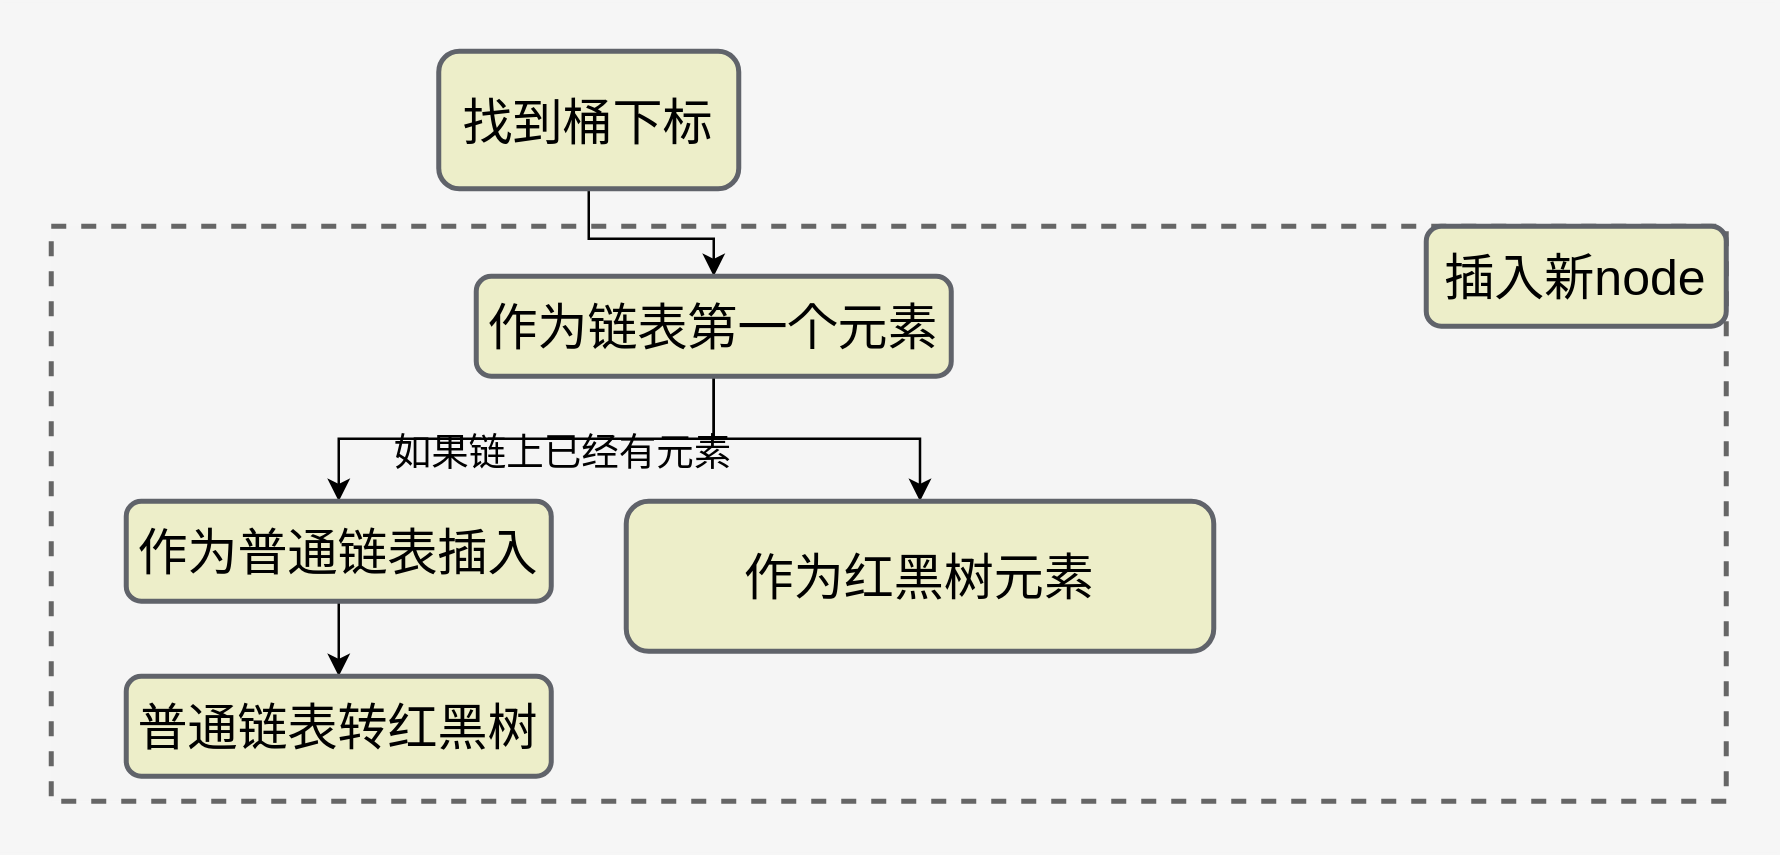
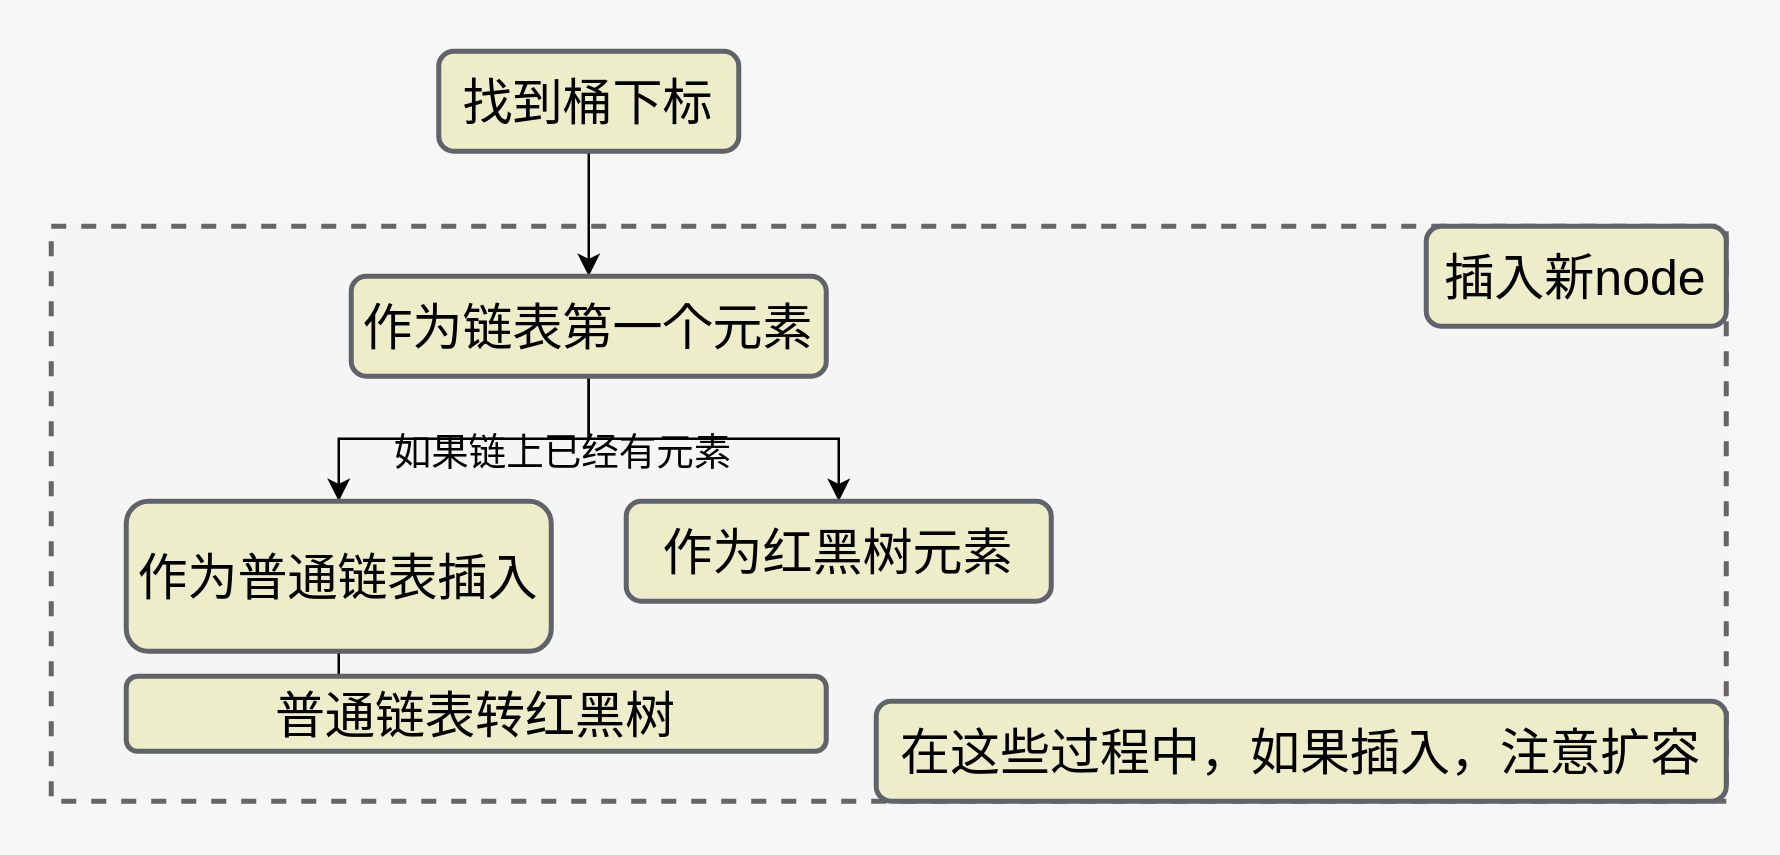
  <mxCell id="0" />
  <mxCell id="1" parent="0" />
  <mxCell id="2" value="" style="rounded=0;whiteSpace=wrap;html=1;strokeColor=#666666;strokeWidth=2;fontSize=20;fillColor=#f5f5f5;dashed=1;fontColor=#333333;" vertex="1" parent="1"><mxGeometry x="20" y="90" width="670" height="230" as="geometry" /></mxCell>
  <mxCell id="3" style="edgeStyle=orthogonalEdgeStyle;rounded=0;orthogonalLoop=1;jettySize=auto;html=1;exitX=0.5;exitY=1;exitDx=0;exitDy=0;fontSize=20;" edge="1" parent="1" source="4" target="8"><mxGeometry relative="1" as="geometry" /></mxCell>
- <mxCell id="4" value="找到桶下标" style="text;html=1;align=center;verticalAlign=middle;whiteSpace=wrap;rounded=1;fontSize=20;fillColor=#EDEEC9;strokeWidth=2;strokeColor=#60636A;" vertex="1" parent="1"><mxGeometry x="175" y="20" width="120" height="55" as="geometry" /></mxCell>
+ <mxCell id="4" value="找到桶下标" style="text;html=1;align=center;verticalAlign=middle;whiteSpace=wrap;rounded=1;fontSize=20;fillColor=#EDEEC9;strokeWidth=2;strokeColor=#60636A;" vertex="1" parent="1"><mxGeometry x="175" y="20" width="120" height="40" as="geometry" /></mxCell>
  <mxCell id="5" value="插入新node" style="text;html=1;strokeColor=#60636A;fillColor=#EDEEC9;align=center;verticalAlign=middle;whiteSpace=wrap;rounded=1;fontSize=20;strokeWidth=2;" vertex="1" parent="1"><mxGeometry x="570" y="90" width="120" height="40" as="geometry" /></mxCell>
  <mxCell id="6" style="edgeStyle=orthogonalEdgeStyle;rounded=0;orthogonalLoop=1;jettySize=auto;html=1;exitX=0.5;exitY=1;exitDx=0;exitDy=0;fontSize=20;" edge="1" parent="1" source="8" target="11"><mxGeometry relative="1" as="geometry" /></mxCell>
  <mxCell id="7" style="edgeStyle=orthogonalEdgeStyle;rounded=0;orthogonalLoop=1;jettySize=auto;html=1;exitX=0.5;exitY=1;exitDx=0;exitDy=0;entryX=0.5;entryY=0;entryDx=0;entryDy=0;fontSize=20;" edge="1" parent="1" source="8" target="9"><mxGeometry relative="1" as="geometry" /></mxCell>
- <mxCell id="8" value="作为链表第一个元素" style="text;html=1;strokeColor=#60636A;fillColor=#EDEEC9;align=center;verticalAlign=middle;whiteSpace=wrap;rounded=1;fontSize=20;strokeWidth=2;" vertex="1" parent="1"><mxGeometry x="190" y="110" width="190" height="40" as="geometry" /></mxCell>
- <mxCell id="9" value="作为红黑树元素" style="text;html=1;strokeColor=#60636A;fillColor=#EDEEC9;align=center;verticalAlign=middle;whiteSpace=wrap;rounded=1;fontSize=20;strokeWidth=2;" vertex="1" parent="1"><mxGeometry x="250" y="200" width="235" height="60" as="geometry" /></mxCell>
+ <mxCell id="8" value="作为链表第一个元素" style="text;html=1;strokeColor=#60636A;fillColor=#EDEEC9;align=center;verticalAlign=middle;whiteSpace=wrap;rounded=1;fontSize=20;strokeWidth=2;" vertex="1" parent="1"><mxGeometry x="140" y="110" width="190" height="40" as="geometry" /></mxCell>
+ <mxCell id="9" value="作为红黑树元素" style="text;html=1;strokeColor=#60636A;fillColor=#EDEEC9;align=center;verticalAlign=middle;whiteSpace=wrap;rounded=1;fontSize=20;strokeWidth=2;" vertex="1" parent="1"><mxGeometry x="250" y="200" width="170" height="40" as="geometry" /></mxCell>
  <mxCell id="10" style="edgeStyle=orthogonalEdgeStyle;rounded=0;orthogonalLoop=1;jettySize=auto;html=1;exitX=0.5;exitY=1;exitDx=0;exitDy=0;entryX=0.5;entryY=0;entryDx=0;entryDy=0;fontSize=20;" edge="1" parent="1" source="11" target="12"><mxGeometry relative="1" as="geometry" /></mxCell>
- <mxCell id="11" value="作为普通链表插入" style="text;html=1;strokeColor=#60636A;fillColor=#EDEEC9;align=center;verticalAlign=middle;whiteSpace=wrap;rounded=1;fontSize=20;strokeWidth=2;" vertex="1" parent="1"><mxGeometry x="50" y="200" width="170" height="40" as="geometry" /></mxCell>
- <mxCell id="12" value="普通链表转红黑树" style="text;html=1;strokeColor=#60636A;fillColor=#EDEEC9;align=center;verticalAlign=middle;whiteSpace=wrap;rounded=1;fontSize=20;strokeWidth=2;" vertex="1" parent="1"><mxGeometry x="50" y="270" width="170" height="40" as="geometry" /></mxCell>
+ <mxCell id="11" value="作为普通链表插入" style="text;html=1;strokeColor=#60636A;fillColor=#EDEEC9;align=center;verticalAlign=middle;whiteSpace=wrap;rounded=1;fontSize=20;strokeWidth=2;" vertex="1" parent="1"><mxGeometry x="50" y="200" width="170" height="60" as="geometry" /></mxCell>
+ <mxCell id="12" value="普通链表转红黑树" style="text;html=1;strokeColor=#60636A;fillColor=#EDEEC9;align=center;verticalAlign=middle;whiteSpace=wrap;rounded=1;fontSize=20;strokeWidth=2;" vertex="1" parent="1"><mxGeometry x="50" y="270" width="280" height="30" as="geometry" /></mxCell>
+ <mxCell id="13" value="在这些过程中，如果插入，注意扩容" style="text;html=1;strokeColor=#60636A;fillColor=#EDEEC9;align=center;verticalAlign=middle;whiteSpace=wrap;rounded=1;fontSize=20;strokeWidth=2;" vertex="1" parent="1"><mxGeometry x="350" y="280" width="340" height="40" as="geometry" /></mxCell>
  <mxCell id="14" value="如果链上已经有元素" style="text;html=1;strokeColor=none;fillColor=none;align=center;verticalAlign=middle;whiteSpace=wrap;rounded=0;dashed=1;fontSize=15;" vertex="1" parent="1"><mxGeometry x="145" y="170" width="160" height="20" as="geometry" /></mxCell>
